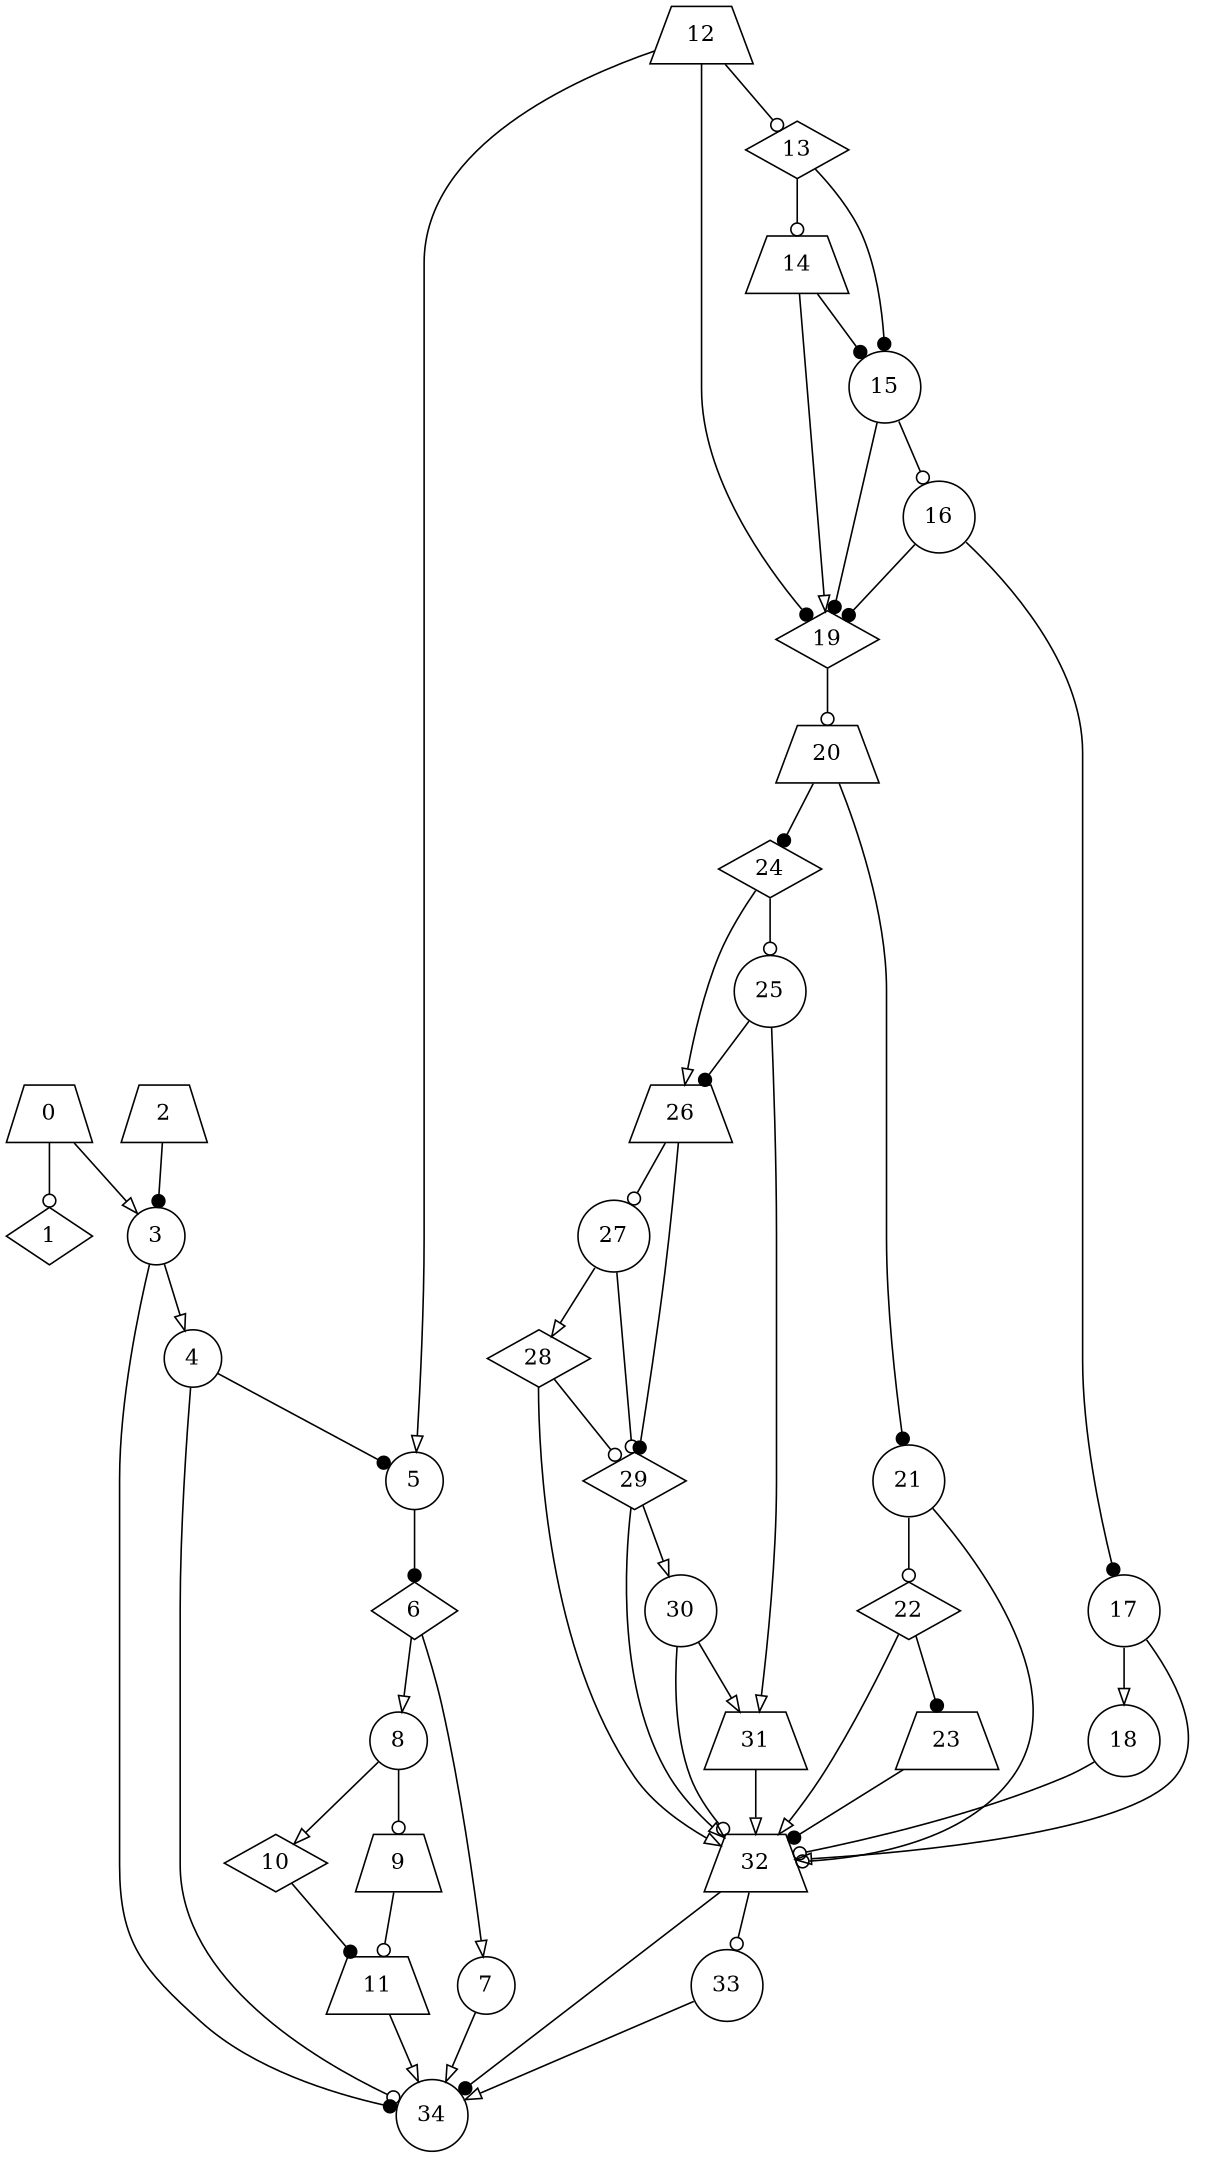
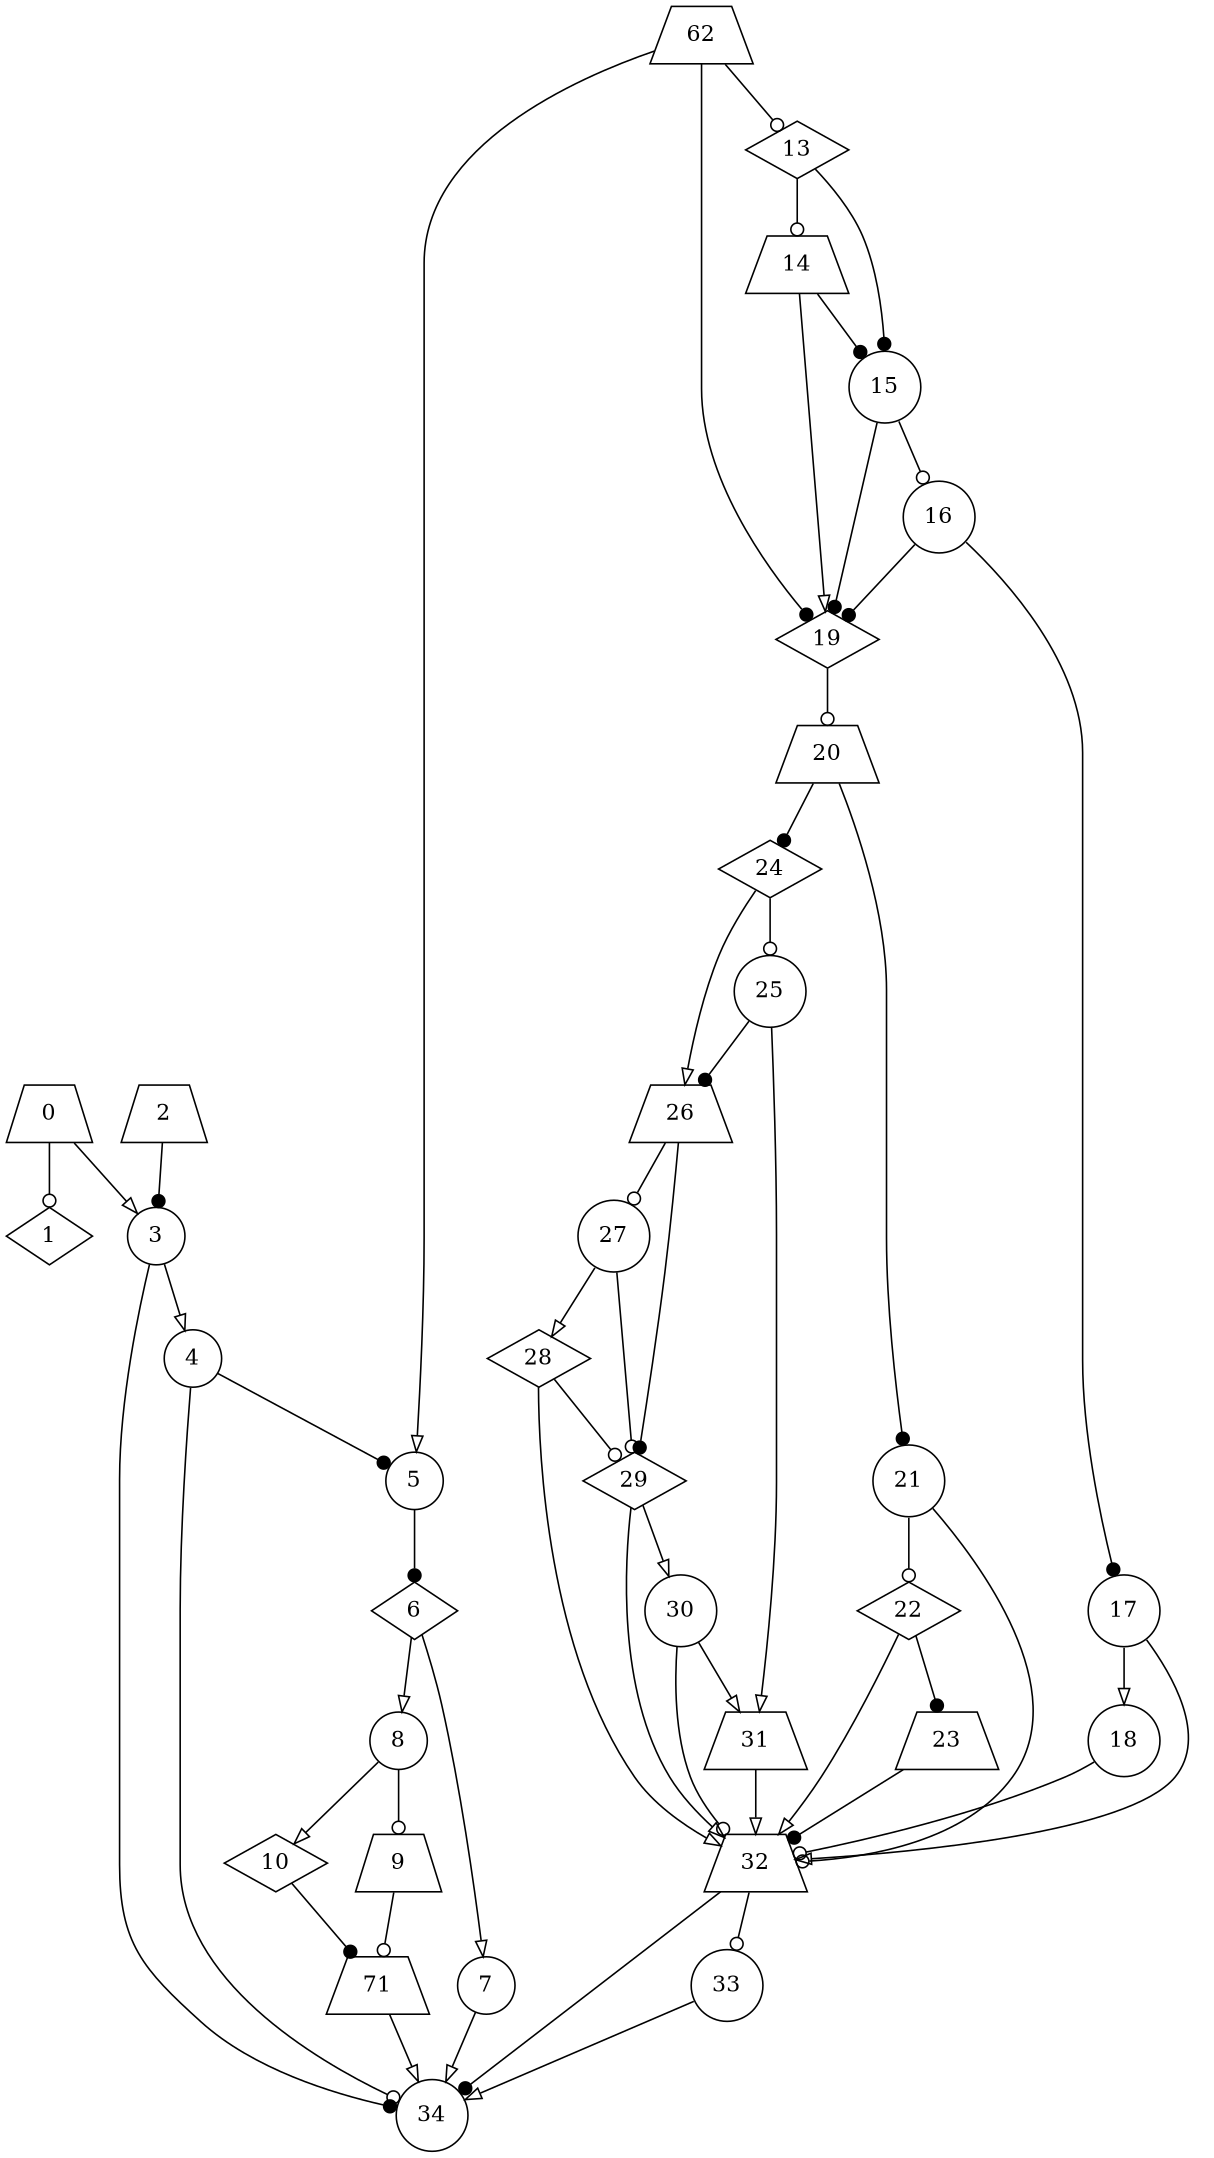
  digraph {
    node [shape=circle]
    edge [arrowhead=onormal]
    0 [shape=trapezium]
    1 [shape=diamond]
    3
    4
    34
    2 [shape=trapezium]
    5
    6 [shape=diamond]
    7
    8
-   12 [shape=trapezium]
+   12 [shape=trapezium label=62]
    13 [shape=diamond]
    19 [shape=diamond]
    9 [shape=trapezium]
    10 [shape=diamond]
-   11 [shape=trapezium]
+   11 [shape=trapezium label=71]
    14 [shape=trapezium]
    15
    20 [shape=trapezium]
    16
    17
    18
    32 [shape=trapezium]
    33
    24 [shape=diamond]
    21
    25
    26 [shape=trapezium]
    22 [shape=diamond]
    23 [shape=trapezium]
    31 [shape=trapezium]
    27
    29 [shape=diamond]
    28 [shape=diamond]
    30
    0 -> 1 [arrowhead=odot]
    0 -> 3
    3 -> 4
    3 -> 34 [arrowhead=dot]
    4 -> 34 [arrowhead=odot]
    4 -> 5 [arrowhead=dot]
    2 -> 3 [arrowhead=dot]
    5 -> 6 [arrowhead=dot]
    6 -> 7
    6 -> 8
    7 -> 34
    8 -> 9 [arrowhead=odot]
    8 -> 10
    12 -> 5
    12 -> 13 [arrowhead=odot]
    12 -> 19 [arrowhead=dot]
    13 -> 14 [arrowhead=odot]
    13 -> 15 [arrowhead=dot]
    19 -> 20 [arrowhead=odot]
    9 -> 11 [arrowhead=odot]
    10 -> 11 [arrowhead=dot]
    11 -> 34
    14 -> 19
    14 -> 15 [arrowhead=dot]
    15 -> 19 [arrowhead=dot]
    15 -> 16 [arrowhead=odot]
    20 -> 24 [arrowhead=dot]
    20 -> 21 [arrowhead=dot]
    16 -> 19 [arrowhead=dot]
    16 -> 17 [arrowhead=dot]
    17 -> 18
    17 -> 32
    18 -> 32 [arrowhead=odot]
    32 -> 34 [arrowhead=dot]
    32 -> 33 [arrowhead=odot]
    33 -> 34
    24 -> 25 [arrowhead=odot]
    24 -> 26
    21 -> 32 [arrowhead=odot]
    21 -> 22 [arrowhead=odot]
    25 -> 26 [arrowhead=dot]
    25 -> 31
    26 -> 27 [arrowhead=odot]
    26 -> 29 [arrowhead=dot]
    22 -> 32
    22 -> 23 [arrowhead=dot]
    23 -> 32 [arrowhead=dot]
    31 -> 32
    27 -> 29 [arrowhead=odot]
    27 -> 28
    29 -> 32
    29 -> 30
    28 -> 32
    28 -> 29 [arrowhead=odot]
    30 -> 32 [arrowhead=odot]
    30 -> 31
  }
